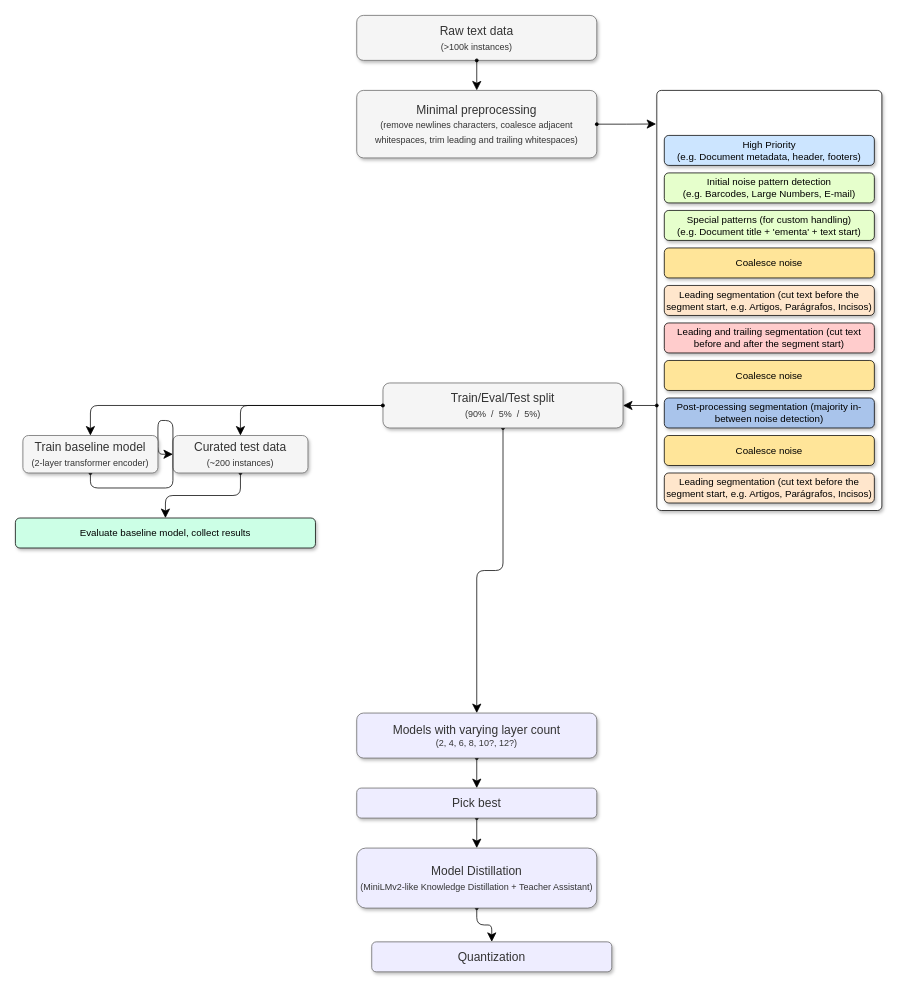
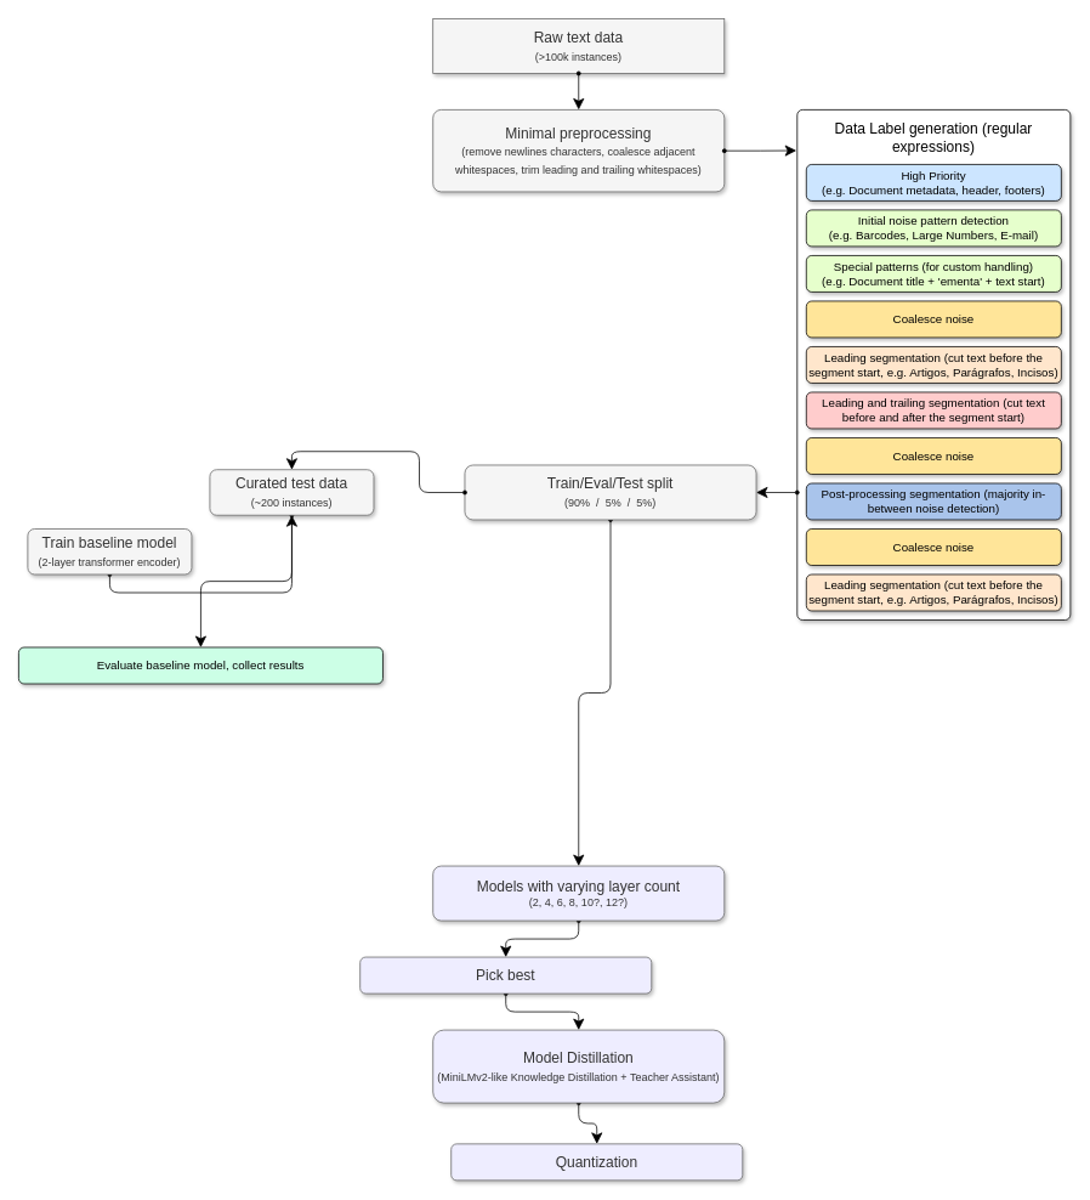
  <mxCell id="0" />
  <mxCell id="1" parent="0" />
- <mxCell id="2" value="&lt;div&gt;Raw text data&lt;/div&gt;&lt;div&gt;&lt;font style=&quot;font-size: 12px&quot;&gt;(&amp;gt;100k instances)&lt;/font&gt;&lt;/div&gt;" style="rounded=1;whiteSpace=wrap;html=1;fontSize=16;fillColor=#f5f5f5;fontColor=#333333;strokeColor=#666666;shadow=1;" vertex="1" parent="1"><mxGeometry x="475" y="20" width="320" height="60" as="geometry" /></mxCell>
+ <mxCell id="2" value="&lt;div&gt;Raw text data&lt;/div&gt;&lt;div&gt;&lt;font style=&quot;font-size: 12px&quot;&gt;(&amp;gt;100k instances)&lt;/font&gt;&lt;/div&gt;" style="whiteSpace=wrap;html=1;fontSize=16;fillColor=#f5f5f5;fontColor=#333333;strokeColor=#666666;shadow=1;rounded=0;" vertex="1" parent="1"><mxGeometry x="475" y="20" width="320" height="60" as="geometry" /></mxCell>
  <mxCell id="3" style="edgeStyle=orthogonalEdgeStyle;rounded=0;orthogonalLoop=1;jettySize=auto;html=1;exitX=0.5;exitY=1;exitDx=0;exitDy=0;entryX=0.5;entryY=0;entryDx=0;entryDy=0;fontSize=14;startArrow=oval;startFill=1;endSize=10;startSize=4;" edge="1" parent="1" source="2" target="17"><mxGeometry relative="1" as="geometry" /></mxCell>
  <mxCell id="4" value="" style="group" vertex="1" connectable="0" parent="1"><mxGeometry x="875" y="120" width="300" height="560" as="geometry" /></mxCell>
  <mxCell id="5" value="" style="rounded=1;whiteSpace=wrap;html=1;arcSize=2;shadow=1;" vertex="1" parent="4"><mxGeometry width="300" height="560" as="geometry" /></mxCell>
+ <mxCell id="6" value="Data Label generation (regular expressions)" style="rounded=1;whiteSpace=wrap;html=1;fontSize=16;strokeColor=none;" vertex="1" parent="4"><mxGeometry x="10" y="10" width="280" height="40" as="geometry" /></mxCell>
  <mxCell id="7" value="&lt;div&gt;High Priority&lt;/div&gt;&lt;div&gt;(e.g. Document metadata, header, footers)&lt;/div&gt;" style="rounded=1;whiteSpace=wrap;html=1;fontSize=13;fillColor=#CCE5FF;shadow=1;" vertex="1" parent="4"><mxGeometry x="10" y="60" width="280" height="40" as="geometry" /></mxCell>
  <mxCell id="8" value="&lt;div&gt;Initial noise pattern detection&lt;/div&gt;(e.g. Barcodes, Large Numbers, E-mail)" style="rounded=1;whiteSpace=wrap;html=1;fontSize=13;fillColor=#E6FFCC;shadow=1;" vertex="1" parent="4"><mxGeometry x="10" y="110" width="280" height="40" as="geometry" /></mxCell>
  <mxCell id="9" value="&lt;div&gt;Special patterns (for custom handling)&lt;/div&gt;&lt;div&gt;(e.g. Document title + 'ementa' + text start)&lt;br&gt;&lt;/div&gt;" style="rounded=1;whiteSpace=wrap;html=1;fontSize=13;fillColor=#E6FFCC;shadow=1;" vertex="1" parent="4"><mxGeometry x="10" y="160" width="280" height="40" as="geometry" /></mxCell>
  <mxCell id="10" value="Coalesce noise" style="rounded=1;whiteSpace=wrap;html=1;fontSize=13;fillColor=#FFE599;shadow=1;" vertex="1" parent="4"><mxGeometry x="10" y="210" width="280" height="40" as="geometry" /></mxCell>
  <mxCell id="11" value="Leading segmentation (cut text before the segment start, e.g. Artigos, Parágrafos, Incisos)" style="rounded=1;whiteSpace=wrap;html=1;fontSize=13;fillColor=#FFE6CC;shadow=1;" vertex="1" parent="4"><mxGeometry x="10" y="260" width="280" height="40" as="geometry" /></mxCell>
  <mxCell id="12" value="Leading and trailing segmentation (cut text before and after the segment start)" style="rounded=1;whiteSpace=wrap;html=1;fontSize=13;fillColor=#FFCCCC;shadow=1;" vertex="1" parent="4"><mxGeometry x="10" y="310" width="280" height="40" as="geometry" /></mxCell>
  <mxCell id="13" value="Coalesce noise" style="rounded=1;whiteSpace=wrap;html=1;fontSize=13;fillColor=#FFE599;shadow=1;" vertex="1" parent="4"><mxGeometry x="10" y="360" width="280" height="40" as="geometry" /></mxCell>
  <mxCell id="14" value="Coalesce noise" style="rounded=1;whiteSpace=wrap;html=1;fontSize=13;fillColor=#FFE599;shadow=1;" vertex="1" parent="4"><mxGeometry x="10" y="460" width="280" height="40" as="geometry" /></mxCell>
  <mxCell id="15" value="Post-processing segmentation (majority in-between noise detection)" style="rounded=1;whiteSpace=wrap;html=1;fontSize=13;fillColor=#A9C4EB;shadow=1;" vertex="1" parent="4"><mxGeometry x="10" y="410" width="280" height="40" as="geometry" /></mxCell>
  <mxCell id="16" value="Leading segmentation (cut text before the segment start, e.g. Artigos, Parágrafos, Incisos)" style="rounded=1;whiteSpace=wrap;html=1;fontSize=13;fillColor=#FFE6CC;shadow=1;" vertex="1" parent="4"><mxGeometry x="10" y="510" width="280" height="40" as="geometry" /></mxCell>
  <mxCell id="17" value="&lt;div style=&quot;font-size: 16px&quot;&gt;Minimal preprocessing&lt;/div&gt;&lt;div style=&quot;font-size: 16px&quot; align=&quot;center&quot;&gt;&lt;font style=&quot;font-size: 12px&quot;&gt;(remove newlines characters, coalesce adjacent whitespaces, trim leading and trailing whitespaces)&lt;/font&gt;&lt;br style=&quot;font-size: 16px&quot;&gt;&lt;/div&gt;" style="rounded=1;whiteSpace=wrap;html=1;fontSize=16;fillColor=#f5f5f5;fontColor=#333333;strokeColor=#666666;shadow=1;arcSize=10;" vertex="1" parent="1"><mxGeometry x="475" y="120" width="320" height="90" as="geometry" /></mxCell>
  <mxCell id="18" style="edgeStyle=orthogonalEdgeStyle;rounded=0;orthogonalLoop=1;jettySize=auto;html=1;exitX=1;exitY=0.5;exitDx=0;exitDy=0;entryX=-0.003;entryY=0.08;entryDx=0;entryDy=0;entryPerimeter=0;fontSize=12;startArrow=oval;startFill=1;endSize=10;startSize=4;" edge="1" parent="1" source="17" target="5"><mxGeometry relative="1" as="geometry" /></mxCell>
  <mxCell id="19" style="edgeStyle=orthogonalEdgeStyle;rounded=1;orthogonalLoop=1;jettySize=auto;html=1;exitX=0.5;exitY=1;exitDx=0;exitDy=0;entryX=0.5;entryY=0;entryDx=0;entryDy=0;fontSize=12;startArrow=oval;startFill=1;startSize=4;endSize=10;" edge="1" parent="1" source="20" target="28"><mxGeometry relative="1" as="geometry" /></mxCell>
- <mxCell id="20" value="Curated test data&lt;div&gt;&lt;font style=&quot;font-size: 12px&quot;&gt;(~200 instances)&lt;/font&gt;&lt;/div&gt;" style="rounded=1;whiteSpace=wrap;html=1;fontSize=16;fillColor=#f5f5f5;fontColor=#333333;strokeColor=#666666;shadow=1;" vertex="1" parent="1"><mxGeometry x="230" y="580" width="180" height="50" as="geometry" /></mxCell>
- <mxCell id="21" style="edgeStyle=orthogonalEdgeStyle;rounded=1;orthogonalLoop=1;jettySize=auto;html=1;exitX=0;exitY=0.5;exitDx=0;exitDy=0;entryX=0.5;entryY=0;entryDx=0;entryDy=0;fontSize=12;startArrow=oval;startFill=1;startSize=4;endSize=10;" edge="1" parent="1" source="23" target="27"><mxGeometry relative="1" as="geometry" /></mxCell>
+ <mxCell id="20" value="Curated test data&lt;div&gt;&lt;font style=&quot;font-size: 12px&quot;&gt;(~200 instances)&lt;/font&gt;&lt;/div&gt;" style="rounded=1;whiteSpace=wrap;html=1;fontSize=16;fillColor=#f5f5f5;fontColor=#333333;strokeColor=#666666;shadow=1;" vertex="1" parent="1"><mxGeometry x="230" y="515" width="180" height="50" as="geometry" /></mxCell>
  <mxCell id="22" style="edgeStyle=orthogonalEdgeStyle;rounded=1;orthogonalLoop=1;jettySize=auto;html=1;exitX=0.5;exitY=1;exitDx=0;exitDy=0;entryX=0.5;entryY=0;entryDx=0;entryDy=0;fontSize=12;startArrow=oval;startFill=1;startSize=4;endSize=10;" edge="1" parent="1" source="23" target="30"><mxGeometry relative="1" as="geometry" /></mxCell>
  <mxCell id="23" value="&lt;div&gt;Train/Eval/Test split&lt;/div&gt;&lt;div&gt;&lt;font style=&quot;font-size: 12px&quot;&gt;(90%&amp;nbsp; /&amp;nbsp; 5%&amp;nbsp; /&amp;nbsp; 5%)&lt;/font&gt;&lt;br&gt;&lt;/div&gt;" style="rounded=1;whiteSpace=wrap;html=1;fontSize=16;fillColor=#f5f5f5;fontColor=#333333;strokeColor=#666666;shadow=1;" vertex="1" parent="1"><mxGeometry x="510" y="510" width="320" height="60" as="geometry" /></mxCell>
  <mxCell id="24" style="edgeStyle=orthogonalEdgeStyle;rounded=1;orthogonalLoop=1;jettySize=auto;html=1;exitX=0;exitY=0.5;exitDx=0;exitDy=0;entryX=0.5;entryY=0;entryDx=0;entryDy=0;fontSize=12;startArrow=oval;startFill=1;startSize=4;endSize=10;" edge="1" parent="1" source="23" target="20"><mxGeometry relative="1" as="geometry" /></mxCell>
  <mxCell id="25" style="edgeStyle=orthogonalEdgeStyle;rounded=0;orthogonalLoop=1;jettySize=auto;html=1;exitX=0;exitY=0.75;exitDx=0;exitDy=0;entryX=1;entryY=0.5;entryDx=0;entryDy=0;fontSize=12;startArrow=oval;startFill=1;endSize=10;startSize=4;" edge="1" parent="1" source="5" target="23"><mxGeometry relative="1" as="geometry" /></mxCell>
  <mxCell id="26" style="edgeStyle=orthogonalEdgeStyle;rounded=1;orthogonalLoop=1;jettySize=auto;html=1;exitX=0.5;exitY=1;exitDx=0;exitDy=0;fontSize=12;startArrow=oval;startFill=1;startSize=4;endSize=10;" edge="1" parent="1" source="27" target="20"><mxGeometry relative="1" as="geometry" /></mxCell>
  <mxCell id="27" value="Train baseline model&lt;br&gt;&lt;div&gt;&lt;font style=&quot;font-size: 12px&quot;&gt;(2-layer transformer encoder)&lt;/font&gt;&lt;/div&gt;" style="rounded=1;whiteSpace=wrap;html=1;fontSize=16;fillColor=#f5f5f5;fontColor=#333333;strokeColor=#666666;shadow=1;" vertex="1" parent="1"><mxGeometry x="30" y="580" width="180" height="50" as="geometry" /></mxCell>
- <mxCell id="28" value="Evaluate baseline model, collect results" style="rounded=1;whiteSpace=wrap;html=1;fontSize=13;fillColor=#CCFFE6;shadow=1;" vertex="1" parent="1"><mxGeometry x="20" y="690" width="400" height="40" as="geometry" /></mxCell>
+ <mxCell id="28" value="Evaluate baseline model, collect results" style="rounded=1;whiteSpace=wrap;html=1;fontSize=13;fillColor=#CCFFE6;shadow=1;" vertex="1" parent="1"><mxGeometry x="20" y="710" width="400" height="40" as="geometry" /></mxCell>
  <mxCell id="29" style="edgeStyle=orthogonalEdgeStyle;rounded=1;orthogonalLoop=1;jettySize=auto;html=1;exitX=0.5;exitY=1;exitDx=0;exitDy=0;entryX=0.5;entryY=0;entryDx=0;entryDy=0;fontSize=12;startArrow=oval;startFill=1;startSize=4;endSize=10;" edge="1" parent="1" source="30" target="32"><mxGeometry relative="1" as="geometry" /></mxCell>
  <mxCell id="30" value="&lt;div&gt;Models with varying layer count&lt;/div&gt;&lt;div style=&quot;font-size: 12px&quot;&gt;(2, 4, 6, 8, 10?, 12?)&lt;br&gt;&lt;/div&gt;" style="rounded=1;whiteSpace=wrap;html=1;fontSize=16;fillColor=#EEEDFF;fontColor=#333333;strokeColor=#666666;shadow=1;" vertex="1" parent="1"><mxGeometry x="475" y="950" width="320" height="60" as="geometry" /></mxCell>
  <mxCell id="31" style="edgeStyle=orthogonalEdgeStyle;rounded=1;orthogonalLoop=1;jettySize=auto;html=1;exitX=0.5;exitY=1;exitDx=0;exitDy=0;entryX=0.5;entryY=0;entryDx=0;entryDy=0;fontSize=12;startArrow=oval;startFill=1;startSize=4;endSize=10;" edge="1" parent="1" source="32" target="34"><mxGeometry relative="1" as="geometry" /></mxCell>
- <mxCell id="32" value="Pick best" style="rounded=1;whiteSpace=wrap;html=1;fontSize=16;fillColor=#EEEDFF;fontColor=#333333;strokeColor=#666666;shadow=1;" vertex="1" parent="1"><mxGeometry x="475" y="1050" width="320" height="40" as="geometry" /></mxCell>
+ <mxCell id="32" value="Pick best" style="rounded=1;whiteSpace=wrap;html=1;fontSize=16;fillColor=#EEEDFF;fontColor=#333333;strokeColor=#666666;shadow=1;" vertex="1" parent="1"><mxGeometry x="395" y="1050" width="320" height="40" as="geometry" /></mxCell>
  <mxCell id="33" style="edgeStyle=orthogonalEdgeStyle;rounded=1;orthogonalLoop=1;jettySize=auto;html=1;exitX=0.5;exitY=1;exitDx=0;exitDy=0;entryX=0.5;entryY=0;entryDx=0;entryDy=0;fontSize=12;startArrow=oval;startFill=1;startSize=4;endSize=10;" edge="1" parent="1" source="34" target="35"><mxGeometry relative="1" as="geometry" /></mxCell>
  <mxCell id="34" value="&lt;div&gt;Model Distillation&lt;/div&gt;&lt;div&gt;&lt;font style=&quot;font-size: 12px&quot;&gt;(MiniLMv2-like Knowledge Distillation + Teacher Assistant)&lt;/font&gt;&lt;br&gt;&lt;/div&gt;" style="rounded=1;whiteSpace=wrap;html=1;fontSize=16;fillColor=#EEEDFF;fontColor=#333333;strokeColor=#666666;shadow=1;" vertex="1" parent="1"><mxGeometry x="475" y="1130" width="320" height="80" as="geometry" /></mxCell>
  <mxCell id="35" value="Quantization" style="rounded=1;whiteSpace=wrap;html=1;fontSize=16;fillColor=#EEEDFF;fontColor=#333333;strokeColor=#666666;shadow=1;" vertex="1" parent="1"><mxGeometry x="495" y="1255" width="320" height="40" as="geometry" /></mxCell>
